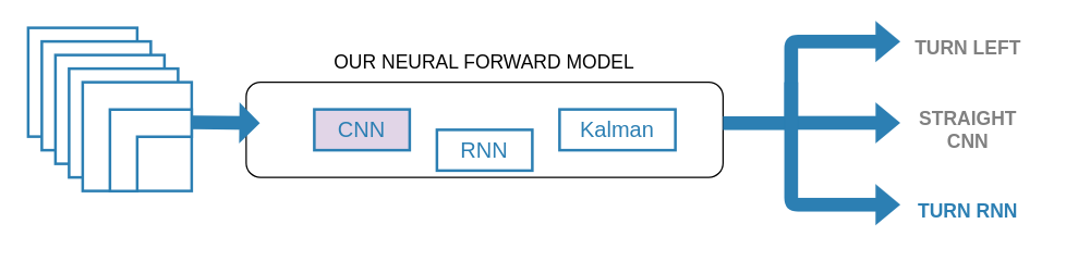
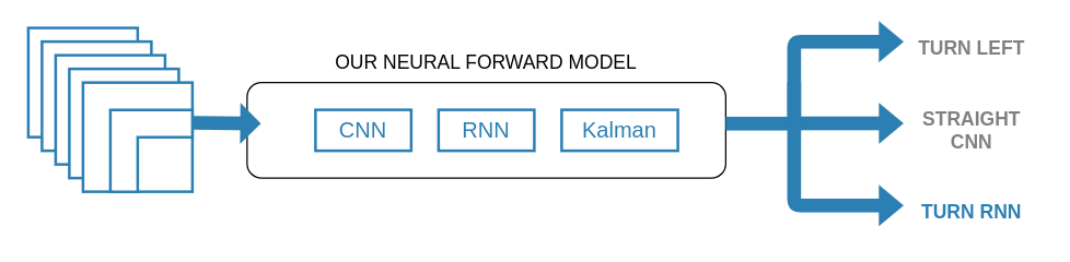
  <mxCell id="0" />
  <mxCell id="1" parent="0" />
  <mxCell id="2" value="" style="whiteSpace=wrap;html=1;aspect=fixed;strokeWidth=2;strokeColor=#2C7FB3;" vertex="1" parent="1"><mxGeometry x="20" y="20" width="80" height="80" as="geometry" /></mxCell>
  <mxCell id="3" value="" style="whiteSpace=wrap;html=1;aspect=fixed;strokeWidth=2;strokeColor=#2C7FB3;" vertex="1" parent="1"><mxGeometry x="30" y="30" width="80" height="80" as="geometry" /></mxCell>
  <mxCell id="4" value="" style="whiteSpace=wrap;html=1;aspect=fixed;strokeWidth=2;strokeColor=#2C7FB3;" vertex="1" parent="1"><mxGeometry x="40" y="40" width="80" height="80" as="geometry" /></mxCell>
  <mxCell id="5" value="" style="whiteSpace=wrap;html=1;aspect=fixed;strokeColor=#2C7FB3;strokeWidth=2;" vertex="1" parent="1"><mxGeometry x="50" y="50" width="80" height="80" as="geometry" /></mxCell>
  <mxCell id="6" value="" style="whiteSpace=wrap;html=1;aspect=fixed;strokeWidth=2;strokeColor=#2c7fb3;" vertex="1" parent="1"><mxGeometry x="60" y="60" width="80" height="80" as="geometry" /></mxCell>
  <mxCell id="7" value="" style="rounded=1;whiteSpace=wrap;html=1;" vertex="1" parent="1"><mxGeometry x="180" y="60" width="350" height="70" as="geometry" /></mxCell>
  <mxCell id="8" value="" style="shape=flexArrow;endArrow=classic;html=1;rounded=0;strokeWidth=0;strokeColor=#2C7FB3;fillColor=#2C7FB3;endSize=5;" edge="1" parent="1"><mxGeometry width="50" height="50" relative="1" as="geometry"><mxPoint x="140" y="89.5" as="sourcePoint" /><mxPoint x="190" y="90" as="targetPoint" /></mxGeometry></mxCell>
- <mxCell id="9" value="&lt;font color=&quot;#2c7fb3&quot; style=&quot;font-size: 16px;&quot;&gt;CNN&lt;/font&gt;" style="rounded=0;whiteSpace=wrap;html=1;strokeWidth=2;strokeColor=#2C7FB3;fillColor=#e1d5e7;" vertex="1" parent="1"><mxGeometry x="230" y="80" width="70" height="30" as="geometry" /></mxCell>
- <mxCell id="10" value="&lt;font color=&quot;#2c7fb3&quot; style=&quot;font-size: 16px;&quot;&gt;RNN&lt;/font&gt;" style="rounded=0;whiteSpace=wrap;html=1;strokeWidth=2;strokeColor=#2C7FB3;" vertex="1" parent="1"><mxGeometry x="320" y="95" width="70" height="30" as="geometry" /></mxCell>
+ <mxCell id="9" value="&lt;font color=&quot;#2c7fb3&quot; style=&quot;font-size: 16px;&quot;&gt;CNN&lt;/font&gt;" style="rounded=0;whiteSpace=wrap;html=1;strokeWidth=2;strokeColor=#2C7FB3;" vertex="1" parent="1"><mxGeometry x="230" y="80" width="70" height="30" as="geometry" /></mxCell>
+ <mxCell id="10" value="&lt;font color=&quot;#2c7fb3&quot; style=&quot;font-size: 16px;&quot;&gt;RNN&lt;/font&gt;" style="rounded=0;whiteSpace=wrap;html=1;strokeWidth=2;strokeColor=#2C7FB3;" vertex="1" parent="1"><mxGeometry x="320" y="80" width="70" height="30" as="geometry" /></mxCell>
  <mxCell id="11" value="&lt;font color=&quot;#2c7fb3&quot;&gt;&lt;span style=&quot;font-size: 16px;&quot;&gt;Kalman&lt;/span&gt;&lt;/font&gt;" style="rounded=0;whiteSpace=wrap;html=1;strokeWidth=2;strokeColor=#2C7FB3;" vertex="1" parent="1"><mxGeometry x="410" y="80" width="85" height="30" as="geometry" /></mxCell>
  <mxCell id="12" value="&lt;font style=&quot;font-size: 14px;&quot;&gt;OUR NEURAL FORWARD MODEL&lt;/font&gt;" style="text;html=1;align=center;verticalAlign=middle;whiteSpace=wrap;rounded=0;" vertex="1" parent="1"><mxGeometry x="240" y="30" width="230" height="30" as="geometry" /></mxCell>
  <mxCell id="13" value="" style="shape=corner;whiteSpace=wrap;html=1;strokeWidth=2;strokeColor=#2C7FB3;" vertex="1" parent="1"><mxGeometry x="80" y="80" width="60" height="60" as="geometry" /></mxCell>
  <mxCell id="14" value="" style="shape=flexArrow;endArrow=classic;html=1;rounded=1;fillColor=#2C7FB3;strokeColor=#2C7FB3;strokeWidth=0;" edge="1" parent="1"><mxGeometry width="50" height="50" relative="1" as="geometry"><mxPoint x="530" y="90" as="sourcePoint" /><mxPoint x="660" y="30" as="targetPoint" /><Array as="points"><mxPoint x="580" y="90" /><mxPoint x="580" y="30" /><mxPoint x="610" y="30" /></Array></mxGeometry></mxCell>
  <mxCell id="15" value="" style="shape=flexArrow;endArrow=classic;html=1;rounded=0;fillColor=#2C7FB3;strokeColor=#2C7FB3;strokeWidth=0;" edge="1" parent="1"><mxGeometry width="50" height="50" relative="1" as="geometry"><mxPoint x="580" y="89.83" as="sourcePoint" /><mxPoint x="660" y="89.83" as="targetPoint" /></mxGeometry></mxCell>
  <mxCell id="16" value="" style="shape=flexArrow;endArrow=classic;html=1;rounded=1;strokeColor=#2C7FB3;fillColor=#2C7FB3;strokeWidth=0;" edge="1" parent="1"><mxGeometry width="50" height="50" relative="1" as="geometry"><mxPoint x="580" y="60" as="sourcePoint" /><mxPoint x="660" y="150" as="targetPoint" /><Array as="points"><mxPoint x="580" y="130" /><mxPoint x="580" y="150" /></Array></mxGeometry></mxCell>
  <mxCell id="17" value="&lt;b style=&quot;&quot;&gt;&lt;font color=&quot;#808080&quot; style=&quot;font-size: 14px;&quot;&gt;STRAIGHT CNN&lt;/font&gt;&lt;/b&gt;" style="text;html=1;align=center;verticalAlign=middle;whiteSpace=wrap;rounded=0;" vertex="1" parent="1"><mxGeometry x="660" y="80" width="100" height="30" as="geometry" /></mxCell>
  <mxCell id="18" value="&lt;font color=&quot;#808080&quot; style=&quot;font-size: 14px;&quot;&gt;&lt;b&gt;TURN LEFT&lt;/b&gt;&lt;/font&gt;" style="text;html=1;align=center;verticalAlign=middle;whiteSpace=wrap;rounded=0;" vertex="1" parent="1"><mxGeometry x="660" y="20" width="100" height="30" as="geometry" /></mxCell>
  <mxCell id="19" value="&lt;font color=&quot;#2c7fb3&quot; style=&quot;font-size: 14px;&quot;&gt;&lt;b&gt;TURN RNN&lt;/b&gt;&lt;/font&gt;" style="text;html=1;align=center;verticalAlign=middle;whiteSpace=wrap;rounded=0;" vertex="1" parent="1"><mxGeometry x="660" y="140" width="100" height="30" as="geometry" /></mxCell>
